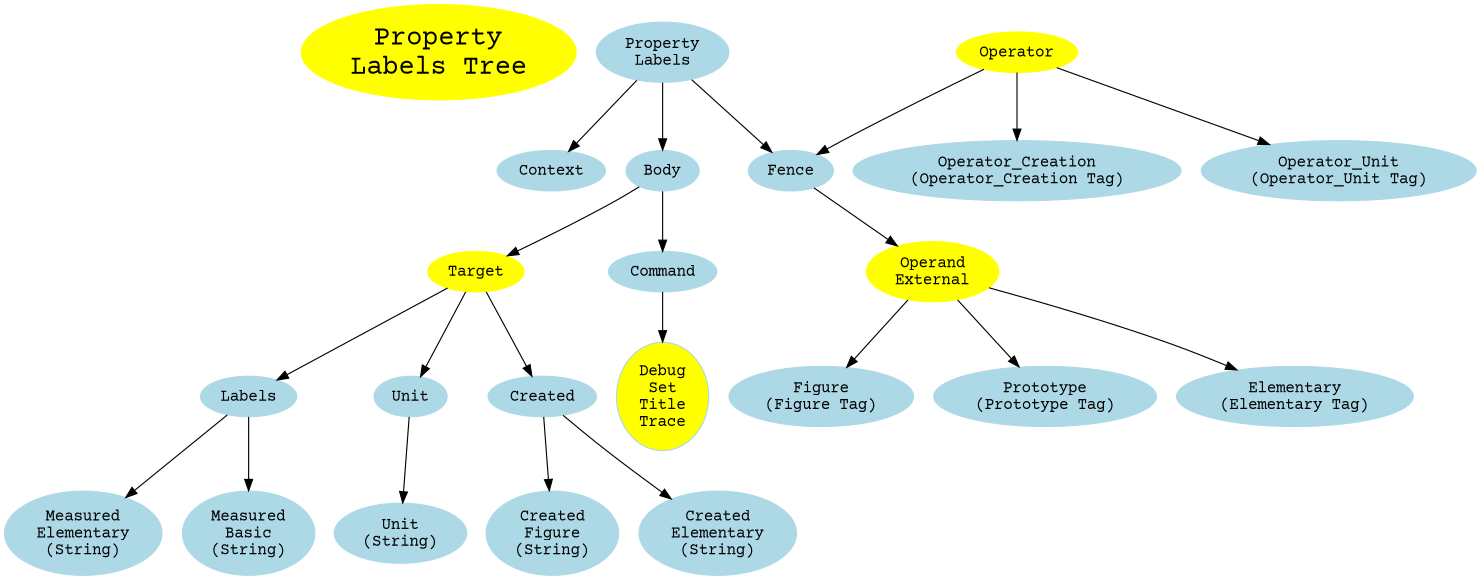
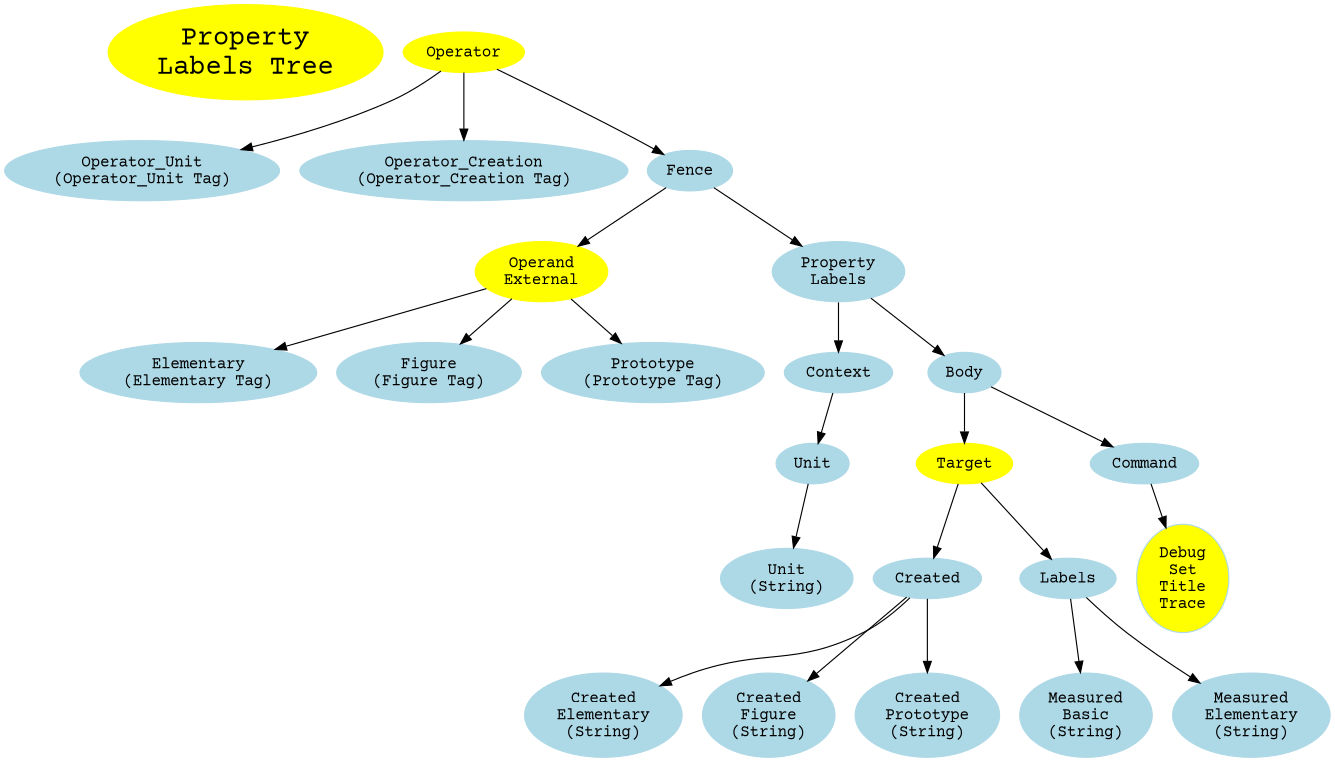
  digraph {
    fontname="Courier Prime"
    node [color=lightblue fontname="Courier Prime" style=filled]
    edge [fontname="Courier Prime"]
    "Property\nLabels Tree" [color=yellow fontcolor=black fontsize=24]
    Target [color=yellow]
    Created
    n4 [label=Labels]
    Unit
    "Created\nElementary\n(String)"
    "Created\nFigure\n(String)"
+   "Created\nPrototype\n(String)"
    "Measured\nBasic\n(String)"
    "Measured\nElementary\n(String)"
    "Unit\n(String)"
    "Operand\nExternal" [color=yellow]
    "Elementary\n(Elementary Tag)"
    "Figure\n(Figure Tag)"
    "Prototype\n(Prototype Tag)"
    Operator [color=yellow]
    "Operator_Unit\n(Operator_Unit Tag)"
    "Operator_Creation\n(Operator_Creation Tag)"
    Fence
    "Debug\nSet\nTitle\nTrace" [fillcolor=yellow]
    Command
    "Property\nLabels"
    Context
    Body
    Target -> Created
    Target -> n4
-   Target -> Unit
+   Context -> Unit
    Created -> "Created\nElementary\n(String)"
    Created -> "Created\nFigure\n(String)"
+   Created -> "Created\nPrototype\n(String)"
    n4 -> "Measured\nBasic\n(String)"
    n4 -> "Measured\nElementary\n(String)"
    Unit -> "Unit\n(String)"
    "Operand\nExternal" -> "Elementary\n(Elementary Tag)"
    "Operand\nExternal" -> "Figure\n(Figure Tag)"
    "Operand\nExternal" -> "Prototype\n(Prototype Tag)"
    Operator -> "Operator_Unit\n(Operator_Unit Tag)"
    Operator -> "Operator_Creation\n(Operator_Creation Tag)"
    Operator -> Fence
    Fence -> "Operand\nExternal"
    Command -> "Debug\nSet\nTitle\nTrace"
-   "Property\nLabels" -> Fence
+   Fence -> "Property\nLabels"
    "Property\nLabels" -> Context
    "Property\nLabels" -> Body
    Body -> Target
    Body -> Command
  }
